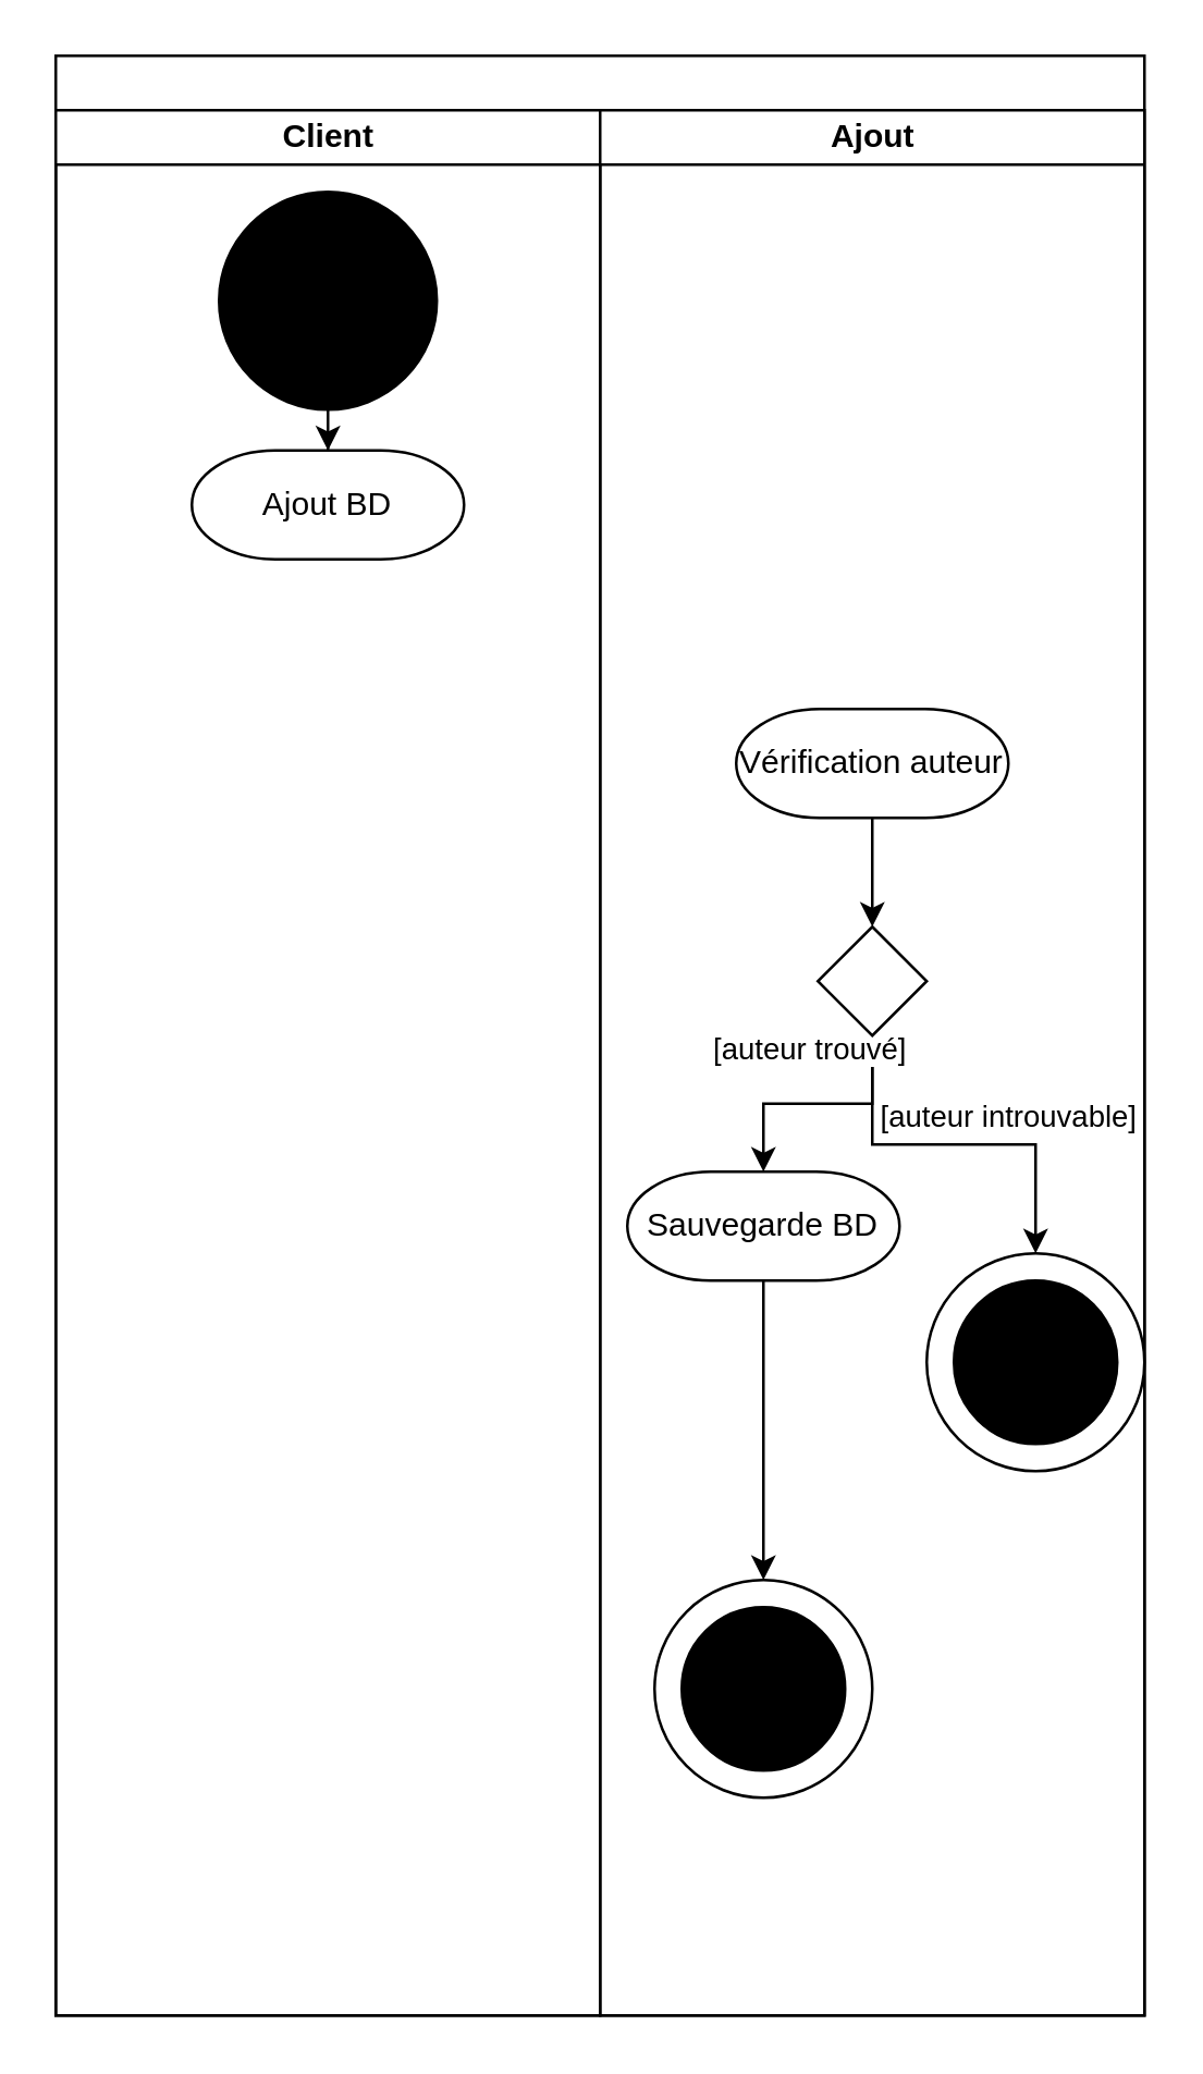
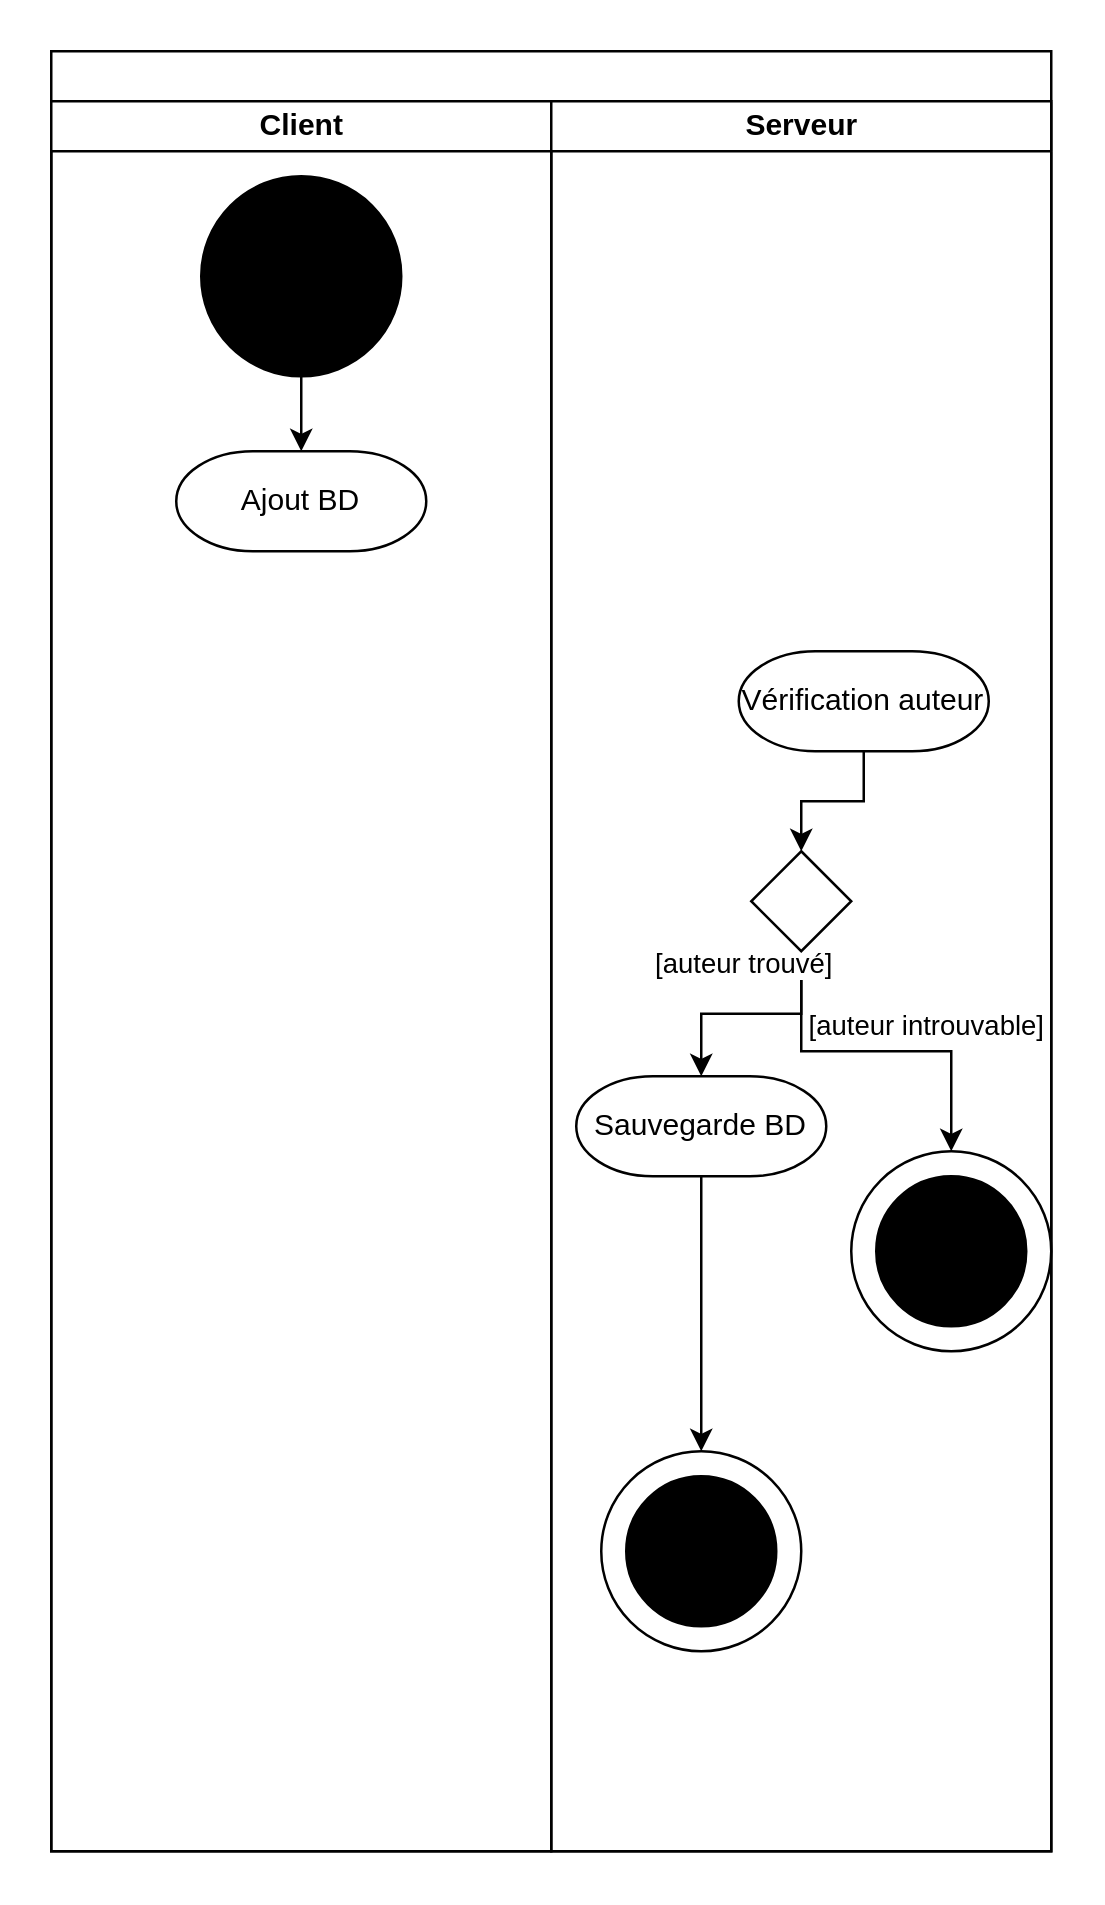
  <mxCell id="0" />
  <mxCell id="1" parent="0" />
  <mxCell id="2" value="" style="swimlane;html=1;childLayout=stackLayout;resizeParent=1;resizeParentMax=0;startSize=20;" vertex="1" parent="1"><mxGeometry x="20" y="20" width="400" height="720" as="geometry" /></mxCell>
  <mxCell id="3" value="Client" style="swimlane;html=1;startSize=20;" vertex="1" parent="2"><mxGeometry y="20" width="200" height="700" as="geometry" /></mxCell>
  <mxCell id="4" style="edgeStyle=orthogonalEdgeStyle;rounded=0;orthogonalLoop=1;jettySize=auto;html=1;" edge="1" parent="3" source="5" target="6"><mxGeometry relative="1" as="geometry" /></mxCell>
  <mxCell id="5" value="" style="ellipse;whiteSpace=wrap;html=1;aspect=fixed;fillColor=#000000;" vertex="1" parent="3"><mxGeometry x="60" y="30" width="80" height="80" as="geometry" /></mxCell>
- <mxCell id="6" value="Ajout BD" style="strokeWidth=1;html=1;shape=mxgraph.flowchart.terminator;whiteSpace=wrap;fillColor=#FFFFFF;" vertex="1" parent="3"><mxGeometry x="50" y="125" width="100" height="40" as="geometry" /></mxCell>
- <mxCell id="7" value="Ajout" style="swimlane;html=1;startSize=20;" vertex="1" parent="2"><mxGeometry x="200" y="20" width="200" height="700" as="geometry" /></mxCell>
+ <mxCell id="6" value="Ajout BD" style="strokeWidth=1;html=1;shape=mxgraph.flowchart.terminator;whiteSpace=wrap;fillColor=#FFFFFF;" vertex="1" parent="3"><mxGeometry x="50" y="140" width="100" height="40" as="geometry" /></mxCell>
+ <mxCell id="7" value="Serveur" style="swimlane;html=1;startSize=20;" vertex="1" parent="2"><mxGeometry x="200" y="20" width="200" height="700" as="geometry" /></mxCell>
  <mxCell id="8" style="edgeStyle=orthogonalEdgeStyle;rounded=0;orthogonalLoop=1;jettySize=auto;html=1;" edge="1" parent="7" source="9" target="12"><mxGeometry relative="1" as="geometry" /></mxCell>
- <mxCell id="9" value="Vérification auteur" style="strokeWidth=1;html=1;shape=mxgraph.flowchart.terminator;whiteSpace=wrap;fillColor=#FFFFFF;" vertex="1" parent="7"><mxGeometry x="50" y="220" width="100" height="40" as="geometry" /></mxCell>
+ <mxCell id="9" value="Vérification auteur" style="strokeWidth=1;html=1;shape=mxgraph.flowchart.terminator;whiteSpace=wrap;fillColor=#FFFFFF;" vertex="1" parent="7"><mxGeometry x="75" y="220" width="100" height="40" as="geometry" /></mxCell>
  <mxCell id="10" value="[auteur introuvable]" style="edgeStyle=orthogonalEdgeStyle;rounded=0;orthogonalLoop=1;jettySize=auto;html=1;entryX=0.5;entryY=0;entryDx=0;entryDy=0;" edge="1" parent="7" source="12" target="13"><mxGeometry x="0.286" y="10" relative="1" as="geometry"><mxPoint as="offset" /></mxGeometry></mxCell>
  <mxCell id="11" value="[auteur trouvé]" style="edgeStyle=orthogonalEdgeStyle;rounded=0;orthogonalLoop=1;jettySize=auto;html=1;" edge="1" parent="7" source="12" target="16"><mxGeometry x="0.286" y="-10" relative="1" as="geometry"><mxPoint x="10" y="-10" as="offset" /></mxGeometry></mxCell>
  <mxCell id="12" value="" style="strokeWidth=1;html=1;shape=mxgraph.flowchart.decision;whiteSpace=wrap;fillColor=#FFFFFF;" vertex="1" parent="7"><mxGeometry x="80" y="300" width="40" height="40" as="geometry" /></mxCell>
  <mxCell id="13" value="" style="ellipse;whiteSpace=wrap;html=1;aspect=fixed;strokeColor=#000000;strokeWidth=1;fillColor=#FFFFFF;" vertex="1" parent="7"><mxGeometry x="120" y="420" width="80" height="80" as="geometry" /></mxCell>
  <mxCell id="14" value="" style="ellipse;whiteSpace=wrap;html=1;aspect=fixed;fillColor=#000000;strokeColor=#000000;strokeWidth=1;" vertex="1" parent="7"><mxGeometry x="130" y="430" width="60" height="60" as="geometry" /></mxCell>
  <mxCell id="15" style="edgeStyle=orthogonalEdgeStyle;rounded=0;orthogonalLoop=1;jettySize=auto;html=1;" edge="1" parent="7" source="16" target="17"><mxGeometry relative="1" as="geometry" /></mxCell>
  <mxCell id="16" value="Sauvegarde BD" style="strokeWidth=1;html=1;shape=mxgraph.flowchart.terminator;whiteSpace=wrap;fillColor=#FFFFFF;" vertex="1" parent="7"><mxGeometry x="10" y="390" width="100" height="40" as="geometry" /></mxCell>
  <mxCell id="17" value="" style="ellipse;whiteSpace=wrap;html=1;aspect=fixed;strokeColor=#000000;strokeWidth=1;fillColor=#FFFFFF;" vertex="1" parent="7"><mxGeometry x="20" y="540" width="80" height="80" as="geometry" /></mxCell>
  <mxCell id="18" value="" style="ellipse;whiteSpace=wrap;html=1;aspect=fixed;fillColor=#000000;strokeColor=#000000;strokeWidth=1;" vertex="1" parent="7"><mxGeometry x="30" y="550" width="60" height="60" as="geometry" /></mxCell>
